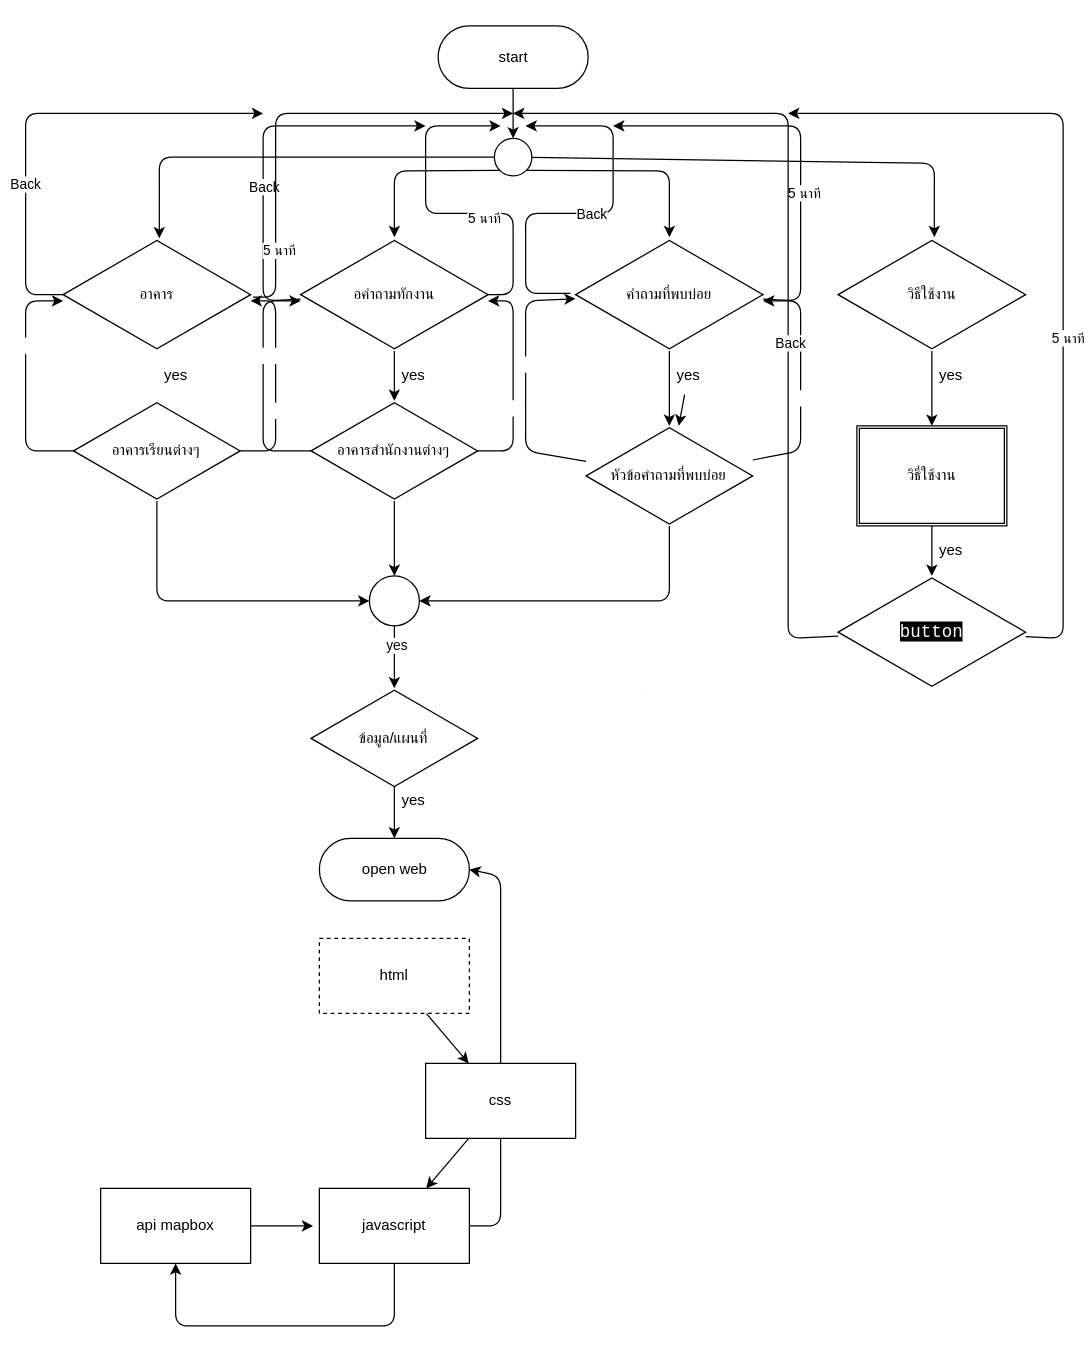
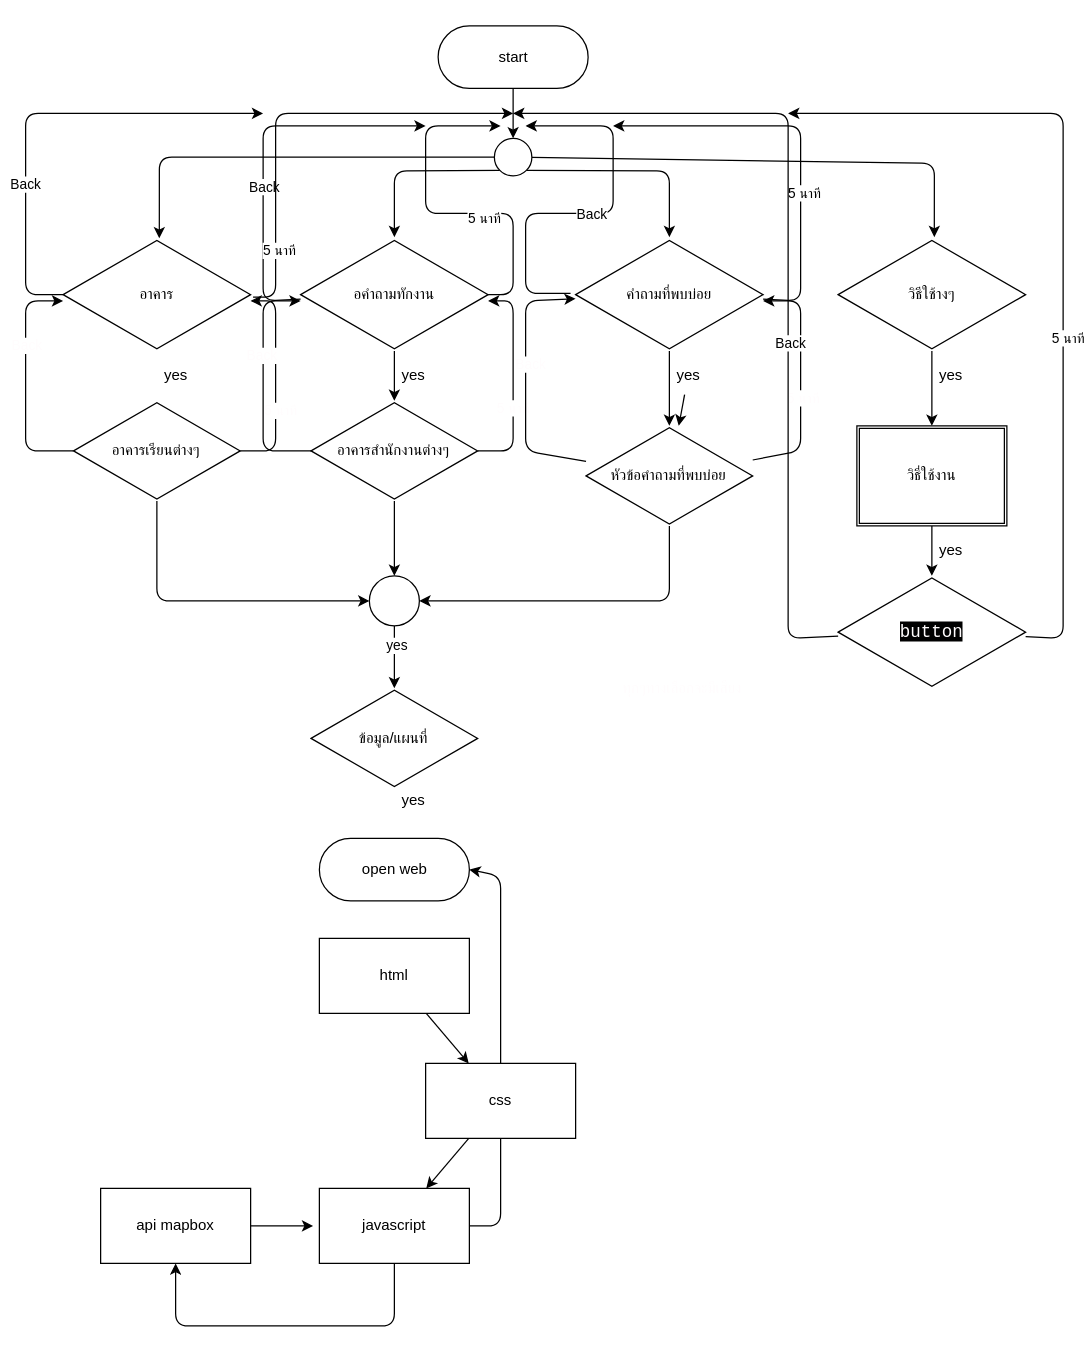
  <mxCell id="0" />
  <mxCell id="1" parent="0" />
  <mxCell id="2" value="" style="edgeStyle=none;html=1;" edge="1" parent="1" target="51"><mxGeometry relative="1" as="geometry"><mxPoint x="410" y="70" as="sourcePoint" /></mxGeometry></mxCell>
  <mxCell id="3" style="edgeStyle=none;html=1;" edge="1" parent="1" source="5"><mxGeometry relative="1" as="geometry"><mxPoint x="210" y="90" as="targetPoint" /><Array as="points"><mxPoint x="20" y="235" /><mxPoint x="20" y="90" /></Array></mxGeometry></mxCell>
  <mxCell id="4" value="Back" style="edgeLabel;html=1;align=center;verticalAlign=middle;resizable=0;points=[];" vertex="1" connectable="0" parent="3"><mxGeometry x="-0.348" y="1" relative="1" as="geometry"><mxPoint as="offset" /></mxGeometry></mxCell>
  <mxCell id="5" value="อาคาร" style="html=1;whiteSpace=wrap;aspect=fixed;shape=isoRectangle;" vertex="1" parent="1"><mxGeometry x="50" y="190" width="150" height="90" as="geometry" /></mxCell>
  <mxCell id="6" value="" style="edgeStyle=none;html=1;" edge="1" parent="1" source="9" target="31"><mxGeometry relative="1" as="geometry" /></mxCell>
  <mxCell id="7" style="edgeStyle=none;html=1;" edge="1" parent="1" source="9"><mxGeometry relative="1" as="geometry"><mxPoint x="340" y="100" as="targetPoint" /><Array as="points"><mxPoint x="210" y="240" /><mxPoint x="210" y="100" /></Array></mxGeometry></mxCell>
  <mxCell id="8" value="Back" style="edgeLabel;html=1;align=center;verticalAlign=middle;resizable=0;points=[];" vertex="1" connectable="0" parent="7"><mxGeometry x="-0.186" relative="1" as="geometry"><mxPoint as="offset" /></mxGeometry></mxCell>
  <mxCell id="9" value="อคำถามทักงาน" style="html=1;whiteSpace=wrap;aspect=fixed;shape=isoRectangle;" vertex="1" parent="1"><mxGeometry x="240" y="190" width="150" height="90" as="geometry" /></mxCell>
  <mxCell id="10" value="" style="edgeStyle=none;html=1;" edge="1" parent="1" source="13" target="39"><mxGeometry relative="1" as="geometry" /></mxCell>
  <mxCell id="11" style="edgeStyle=none;html=1;" edge="1" parent="1" source="13"><mxGeometry relative="1" as="geometry"><mxPoint x="490" y="100" as="targetPoint" /><Array as="points"><mxPoint x="640" y="240" /><mxPoint x="640" y="100" /><mxPoint x="610" y="100" /></Array></mxGeometry></mxCell>
  <mxCell id="12" value="5 นาที" style="edgeLabel;html=1;align=center;verticalAlign=middle;resizable=0;points=[];" vertex="1" connectable="0" parent="11"><mxGeometry x="-0.269" y="-2" relative="1" as="geometry"><mxPoint as="offset" /></mxGeometry></mxCell>
  <mxCell id="13" value="คำถามที่พบบ่อย" style="html=1;whiteSpace=wrap;aspect=fixed;shape=isoRectangle;" vertex="1" parent="1"><mxGeometry x="460" y="190" width="150" height="90" as="geometry" /></mxCell>
  <mxCell id="14" value="" style="edgeStyle=none;html=1;" edge="1" parent="1" source="15" target="41"><mxGeometry relative="1" as="geometry" /></mxCell>
- <mxCell id="15" value="วิธีใช้งาน" style="html=1;whiteSpace=wrap;aspect=fixed;shape=isoRectangle;" vertex="1" parent="1"><mxGeometry x="670" y="190" width="150" height="90" as="geometry" /></mxCell>
+ <mxCell id="15" value="วิธีใช้างๆ" style="html=1;whiteSpace=wrap;aspect=fixed;shape=isoRectangle;" vertex="1" parent="1"><mxGeometry x="670" y="190" width="150" height="90" as="geometry" /></mxCell>
  <mxCell id="16" style="edgeStyle=none;html=1;exitX=1.013;exitY=0.522;exitDx=0;exitDy=0;exitPerimeter=0;" edge="1" parent="1" source="5"><mxGeometry relative="1" as="geometry"><mxPoint x="410" y="90" as="targetPoint" /><Array as="points"><mxPoint x="220" y="237" /><mxPoint x="220" y="90" /></Array></mxGeometry></mxCell>
  <mxCell id="17" value="5 นาที" style="edgeLabel;html=1;align=center;verticalAlign=middle;resizable=0;points=[];" vertex="1" connectable="0" parent="16"><mxGeometry x="-0.684" y="-2" relative="1" as="geometry"><mxPoint as="offset" /></mxGeometry></mxCell>
  <mxCell id="18" style="edgeStyle=none;html=1;entryX=0;entryY=0.5;entryDx=0;entryDy=0;" edge="1" parent="1" source="23" target="67"><mxGeometry relative="1" as="geometry"><Array as="points"><mxPoint x="125" y="480" /></Array></mxGeometry></mxCell>
  <mxCell id="19" style="edgeStyle=none;html=1;fontColor=#FFFCFD;" edge="1" parent="1" source="23"><mxGeometry relative="1" as="geometry"><mxPoint x="50" y="240" as="targetPoint" /><Array as="points"><mxPoint x="20" y="360" /><mxPoint x="20" y="240" /></Array></mxGeometry></mxCell>
  <mxCell id="20" value="Back" style="edgeLabel;html=1;align=center;verticalAlign=middle;resizable=0;points=[];fontColor=#FFFCFD;" vertex="1" connectable="0" parent="19"><mxGeometry x="0.31" relative="1" as="geometry"><mxPoint as="offset" /></mxGeometry></mxCell>
  <mxCell id="21" style="edgeStyle=none;html=1;fontColor=#FFFCFD;" edge="1" parent="1" source="23"><mxGeometry relative="1" as="geometry"><mxPoint x="200" y="240" as="targetPoint" /><Array as="points"><mxPoint x="220" y="360" /><mxPoint x="220" y="240" /></Array></mxGeometry></mxCell>
  <mxCell id="22" value="5 นาที" style="edgeLabel;html=1;align=center;verticalAlign=middle;resizable=0;points=[];fontColor=#FFFCFD;" vertex="1" connectable="0" parent="21"><mxGeometry x="-0.271" y="-3" relative="1" as="geometry"><mxPoint as="offset" /></mxGeometry></mxCell>
  <mxCell id="23" value="อาคารเรียนต่างๆ" style="html=1;whiteSpace=wrap;aspect=fixed;shape=isoRectangle;" vertex="1" parent="1"><mxGeometry x="58.34" y="320" width="133.33" height="80" as="geometry" /></mxCell>
  <mxCell id="24" style="edgeStyle=none;html=1;" edge="1" parent="1"><mxGeometry relative="1" as="geometry"><mxPoint x="400" y="100" as="targetPoint" /><mxPoint x="390" y="235" as="sourcePoint" /><Array as="points"><mxPoint x="410" y="235" /><mxPoint x="410" y="170" /><mxPoint x="340" y="170" /><mxPoint x="340" y="100" /></Array></mxGeometry></mxCell>
  <mxCell id="25" value="5 นาที" style="edgeLabel;html=1;align=center;verticalAlign=middle;resizable=0;points=[];" vertex="1" connectable="0" parent="24"><mxGeometry x="-0.235" y="3" relative="1" as="geometry"><mxPoint as="offset" /></mxGeometry></mxCell>
  <mxCell id="26" style="edgeStyle=none;html=1;entryX=0.5;entryY=0;entryDx=0;entryDy=0;" edge="1" parent="1" source="31" target="67"><mxGeometry relative="1" as="geometry" /></mxCell>
  <mxCell id="27" style="edgeStyle=none;html=1;fontColor=#FFFCFD;" edge="1" parent="1" source="31"><mxGeometry relative="1" as="geometry"><mxPoint x="240" y="240" as="targetPoint" /><Array as="points"><mxPoint x="210" y="360" /><mxPoint x="210" y="240" /></Array></mxGeometry></mxCell>
  <mxCell id="28" value="Back" style="edgeLabel;html=1;align=center;verticalAlign=middle;resizable=0;points=[];fontColor=#FFFCFD;" vertex="1" connectable="0" parent="27"><mxGeometry x="0.225" y="2" relative="1" as="geometry"><mxPoint as="offset" /></mxGeometry></mxCell>
  <mxCell id="29" style="edgeStyle=none;html=1;fontColor=#FFFCFD;entryX=1;entryY=0.556;entryDx=0;entryDy=0;entryPerimeter=0;" edge="1" parent="1" source="31" target="9"><mxGeometry relative="1" as="geometry"><mxPoint x="400" y="260" as="targetPoint" /><Array as="points"><mxPoint x="410" y="360" /><mxPoint x="410" y="240" /></Array></mxGeometry></mxCell>
  <mxCell id="30" value="5 นาที" style="edgeLabel;html=1;align=center;verticalAlign=middle;resizable=0;points=[];fontColor=#FFFCFD;" vertex="1" connectable="0" parent="29"><mxGeometry x="-0.247" y="1" relative="1" as="geometry"><mxPoint as="offset" /></mxGeometry></mxCell>
  <mxCell id="31" value="อาคารสำนักงานต่างๆ" style="html=1;whiteSpace=wrap;aspect=fixed;shape=isoRectangle;" vertex="1" parent="1"><mxGeometry x="248.34" y="320" width="133.33" height="80" as="geometry" /></mxCell>
  <mxCell id="32" style="edgeStyle=none;html=1;exitX=-0.027;exitY=0.489;exitDx=0;exitDy=0;exitPerimeter=0;" edge="1" parent="1" source="13"><mxGeometry relative="1" as="geometry"><mxPoint x="420" y="100" as="targetPoint" /><mxPoint x="450" y="230" as="sourcePoint" /><Array as="points"><mxPoint x="420" y="234" /><mxPoint x="420" y="170" /><mxPoint x="490" y="170" /><mxPoint x="490" y="100" /></Array></mxGeometry></mxCell>
  <mxCell id="33" value="Back" style="edgeLabel;html=1;align=center;verticalAlign=middle;resizable=0;points=[];" vertex="1" connectable="0" parent="32"><mxGeometry x="-0.019" relative="1" as="geometry"><mxPoint as="offset" /></mxGeometry></mxCell>
  <mxCell id="34" style="edgeStyle=none;html=1;entryX=1;entryY=0.5;entryDx=0;entryDy=0;" edge="1" parent="1" source="39" target="67"><mxGeometry relative="1" as="geometry"><Array as="points"><mxPoint x="535" y="480" /></Array></mxGeometry></mxCell>
  <mxCell id="35" style="edgeStyle=none;html=1;fontColor=#FFFCFD;" edge="1" parent="1" source="39" target="13"><mxGeometry relative="1" as="geometry"><mxPoint x="420" y="260" as="targetPoint" /><Array as="points"><mxPoint x="420" y="360" /><mxPoint x="420" y="240" /></Array></mxGeometry></mxCell>
  <mxCell id="36" value="Back" style="edgeLabel;html=1;align=center;verticalAlign=middle;resizable=0;points=[];fontColor=#FFFCFD;" vertex="1" connectable="0" parent="35"><mxGeometry x="0.136" y="-3" relative="1" as="geometry"><mxPoint as="offset" /></mxGeometry></mxCell>
  <mxCell id="37" style="edgeStyle=none;html=1;fontColor=#FFFCFD;" edge="1" parent="1" source="39"><mxGeometry relative="1" as="geometry"><mxPoint x="610" y="240" as="targetPoint" /><Array as="points"><mxPoint x="640" y="360" /><mxPoint x="640" y="240" /></Array></mxGeometry></mxCell>
  <mxCell id="38" value="5 นาที" style="edgeLabel;html=1;align=center;verticalAlign=middle;resizable=0;points=[];fontColor=#FFFCFD;" vertex="1" connectable="0" parent="37"><mxGeometry x="-0.136" y="-1" relative="1" as="geometry"><mxPoint as="offset" /></mxGeometry></mxCell>
  <mxCell id="39" value="หัวข้อคำถามที่พบบ่อย" style="html=1;whiteSpace=wrap;aspect=fixed;shape=isoRectangle;" vertex="1" parent="1"><mxGeometry x="468.34" y="340" width="133.33" height="80" as="geometry" /></mxCell>
  <mxCell id="40" value="" style="edgeStyle=none;html=1;" edge="1" parent="1" source="41" target="46"><mxGeometry relative="1" as="geometry" /></mxCell>
  <mxCell id="41" value="วิธี่ใช้งาน" style="shape=ext;double=1;rounded=0;whiteSpace=wrap;html=1;" vertex="1" parent="1"><mxGeometry x="685" y="340" width="120" height="80" as="geometry" /></mxCell>
  <mxCell id="42" style="edgeStyle=none;html=1;" edge="1" parent="1" source="46"><mxGeometry relative="1" as="geometry"><mxPoint x="410" y="90" as="targetPoint" /><Array as="points"><mxPoint x="630" y="510" /><mxPoint x="630" y="90" /></Array></mxGeometry></mxCell>
  <mxCell id="43" value="Back" style="edgeLabel;html=1;align=center;verticalAlign=middle;resizable=0;points=[];" vertex="1" connectable="0" parent="42"><mxGeometry x="-0.185" y="-1" relative="1" as="geometry"><mxPoint as="offset" /></mxGeometry></mxCell>
  <mxCell id="44" style="edgeStyle=none;html=1;" edge="1" parent="1" source="46"><mxGeometry relative="1" as="geometry"><mxPoint x="630" y="90" as="targetPoint" /><Array as="points"><mxPoint x="850" y="510" /><mxPoint x="850" y="90" /></Array></mxGeometry></mxCell>
  <mxCell id="45" value="5 นาที" style="edgeLabel;html=1;align=center;verticalAlign=middle;resizable=0;points=[];" vertex="1" connectable="0" parent="44"><mxGeometry x="-0.191" y="-3" relative="1" as="geometry"><mxPoint as="offset" /></mxGeometry></mxCell>
  <mxCell id="46" value="&lt;div style=&quot;font-family: Consolas, &amp;quot;Courier New&amp;quot;, monospace; font-size: 14px; line-height: 19px;&quot;&gt;&lt;font color=&quot;#fffcfd&quot; style=&quot;background-color: rgb(0, 0, 0);&quot;&gt;button&lt;/font&gt;&lt;/div&gt;" style="html=1;whiteSpace=wrap;aspect=fixed;shape=isoRectangle;" vertex="1" parent="1"><mxGeometry x="670" y="460" width="150" height="90" as="geometry" /></mxCell>
  <mxCell id="47" style="edgeStyle=none;html=1;entryX=0.513;entryY=0;entryDx=0;entryDy=0;entryPerimeter=0;" edge="1" parent="1" source="51" target="5"><mxGeometry relative="1" as="geometry"><Array as="points"><mxPoint x="127" y="125" /></Array></mxGeometry></mxCell>
  <mxCell id="48" style="edgeStyle=none;html=1;entryX=0.513;entryY=-0.011;entryDx=0;entryDy=0;entryPerimeter=0;" edge="1" parent="1" source="51" target="15"><mxGeometry relative="1" as="geometry"><Array as="points"><mxPoint x="747" y="130" /></Array></mxGeometry></mxCell>
  <mxCell id="49" style="edgeStyle=none;html=1;exitX=0;exitY=1;exitDx=0;exitDy=0;entryX=0.5;entryY=-0.011;entryDx=0;entryDy=0;entryPerimeter=0;" edge="1" parent="1" source="51" target="9"><mxGeometry relative="1" as="geometry"><Array as="points"><mxPoint x="315" y="136" /></Array></mxGeometry></mxCell>
  <mxCell id="50" style="edgeStyle=none;html=1;exitX=1;exitY=1;exitDx=0;exitDy=0;entryX=0.5;entryY=-0.011;entryDx=0;entryDy=0;entryPerimeter=0;" edge="1" parent="1" source="51" target="13"><mxGeometry relative="1" as="geometry"><Array as="points"><mxPoint x="535" y="136" /></Array></mxGeometry></mxCell>
  <mxCell id="51" value="" style="ellipse;whiteSpace=wrap;html=1;aspect=fixed;" vertex="1" parent="1"><mxGeometry x="395" y="110" width="30" height="30" as="geometry" /></mxCell>
  <mxCell id="52" value="start" style="html=1;dashed=0;whitespace=wrap;shape=mxgraph.dfd.start" vertex="1" parent="1"><mxGeometry x="350" y="20" width="120" height="50" as="geometry" /></mxCell>
  <mxCell id="53" value="open web" style="html=1;dashed=0;whitespace=wrap;shape=mxgraph.dfd.start" vertex="1" parent="1"><mxGeometry x="255" y="670" width="120" height="50" as="geometry" /></mxCell>
- <mxCell id="54" value="" style="edgeStyle=none;html=1;exitX=0.5;exitY=0.963;exitDx=0;exitDy=0;exitPerimeter=0;" edge="1" parent="1" source="55" target="53"><mxGeometry relative="1" as="geometry"><mxPoint x="317" y="630" as="sourcePoint" /></mxGeometry></mxCell>
  <mxCell id="55" value="ข้อมูล/แผนที่" style="html=1;whiteSpace=wrap;aspect=fixed;shape=isoRectangle;" vertex="1" parent="1"><mxGeometry x="248.33" y="550" width="133.33" height="80" as="geometry" /></mxCell>
  <mxCell id="56" style="edgeStyle=none;html=1;" edge="1" parent="1" source="57"><mxGeometry relative="1" as="geometry"><mxPoint x="250" y="980" as="targetPoint" /></mxGeometry></mxCell>
  <mxCell id="57" value="api mapbox" style="rounded=0;whiteSpace=wrap;html=1;" vertex="1" parent="1"><mxGeometry x="80" y="950" width="120" height="60" as="geometry" /></mxCell>
  <mxCell id="58" style="edgeStyle=none;html=1;entryX=0.5;entryY=1;entryDx=0;entryDy=0;" edge="1" parent="1" source="60" target="57"><mxGeometry relative="1" as="geometry"><Array as="points"><mxPoint x="315" y="1060" /><mxPoint x="140" y="1060" /></Array></mxGeometry></mxCell>
  <mxCell id="59" style="edgeStyle=none;html=1;entryX=1;entryY=0.5;entryDx=0;entryDy=0;entryPerimeter=0;" edge="1" parent="1" source="60" target="53"><mxGeometry relative="1" as="geometry"><Array as="points"><mxPoint x="400" y="980" /><mxPoint x="400" y="700" /></Array></mxGeometry></mxCell>
  <mxCell id="60" value="javascript" style="rounded=0;whiteSpace=wrap;html=1;" vertex="1" parent="1"><mxGeometry x="255" y="950" width="120" height="60" as="geometry" /></mxCell>
  <mxCell id="61" value="" style="edgeStyle=none;html=1;" edge="1" parent="1" source="62" target="64"><mxGeometry relative="1" as="geometry" /></mxCell>
- <mxCell id="62" value="html" style="rounded=0;whiteSpace=wrap;html=1;dashed=1;" vertex="1" parent="1"><mxGeometry x="255" y="750" width="120" height="60" as="geometry" /></mxCell>
+ <mxCell id="62" value="html" style="rounded=0;whiteSpace=wrap;html=1;" vertex="1" parent="1"><mxGeometry x="255" y="750" width="120" height="60" as="geometry" /></mxCell>
  <mxCell id="63" value="" style="edgeStyle=none;html=1;" edge="1" parent="1" source="64" target="60"><mxGeometry relative="1" as="geometry" /></mxCell>
  <mxCell id="64" value="css" style="rounded=0;whiteSpace=wrap;html=1;" vertex="1" parent="1"><mxGeometry x="340" y="850" width="120" height="60" as="geometry" /></mxCell>
  <mxCell id="65" value="" style="edgeStyle=none;html=1;" edge="1" parent="1" source="67" target="55"><mxGeometry relative="1" as="geometry" /></mxCell>
  <mxCell id="66" value="yes" style="edgeLabel;html=1;align=center;verticalAlign=middle;resizable=0;points=[];" vertex="1" connectable="0" parent="65"><mxGeometry x="-0.4" y="2" relative="1" as="geometry"><mxPoint as="offset" /></mxGeometry></mxCell>
  <mxCell id="67" value="" style="ellipse;whiteSpace=wrap;html=1;aspect=fixed;" vertex="1" parent="1"><mxGeometry x="295" y="460" width="40" height="40" as="geometry" /></mxCell>
  <mxCell id="68" value="yes" style="text;html=1;align=center;verticalAlign=middle;resizable=0;points=[];autosize=1;strokeColor=none;fillColor=none;" vertex="1" parent="1"><mxGeometry x="120" y="285" width="40" height="30" as="geometry" /></mxCell>
  <mxCell id="69" value="yes" style="text;html=1;align=center;verticalAlign=middle;resizable=0;points=[];autosize=1;strokeColor=none;fillColor=none;" vertex="1" parent="1"><mxGeometry x="310" y="285" width="40" height="30" as="geometry" /></mxCell>
  <mxCell id="70" value="" style="edgeStyle=none;html=1;" edge="1" parent="1" source="71" target="39"><mxGeometry relative="1" as="geometry" /></mxCell>
  <mxCell id="71" value="yes" style="text;html=1;align=center;verticalAlign=middle;resizable=0;points=[];autosize=1;strokeColor=none;fillColor=none;" vertex="1" parent="1"><mxGeometry x="530" y="285" width="40" height="30" as="geometry" /></mxCell>
  <mxCell id="72" value="yes" style="text;html=1;align=center;verticalAlign=middle;resizable=0;points=[];autosize=1;strokeColor=none;fillColor=none;" vertex="1" parent="1"><mxGeometry x="740" y="285" width="40" height="30" as="geometry" /></mxCell>
  <mxCell id="73" value="yes" style="text;html=1;align=center;verticalAlign=middle;resizable=0;points=[];autosize=1;strokeColor=none;fillColor=none;" vertex="1" parent="1"><mxGeometry x="740" y="425" width="40" height="30" as="geometry" /></mxCell>
  <mxCell id="74" value="yes" style="text;html=1;align=center;verticalAlign=middle;resizable=0;points=[];autosize=1;strokeColor=none;fillColor=none;" vertex="1" parent="1"><mxGeometry x="310" y="625" width="40" height="30" as="geometry" /></mxCell>
  <mxCell id="75" value="ทุกๆทางเลือกจะมีเสียง" style="text;html=1;align=center;verticalAlign=middle;resizable=0;points=[];autosize=1;strokeColor=none;fillColor=none;fontColor=#FFFCFD;" vertex="1" parent="1"><mxGeometry x="480" y="535" width="130" height="30" as="geometry" /></mxCell>
